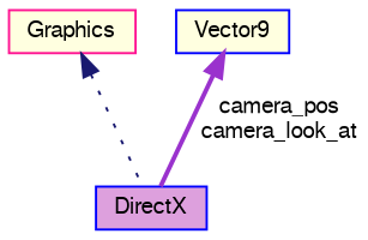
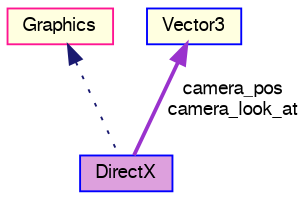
  digraph {
    node [color=blue fillcolor=lightyellow fontname=FreeSans fontsize=10 shape=record style=filled]
    edge [dir=back fontname=FreeSans fontsize=10 labelfontname=FreeSans labelfontsize=10]
    n1 [fillcolor=plum fontcolor=black height=0.2 label=DirectX width=0.4]
    n2 [color=deeppink height=0.2 label=Graphics width=0.4]
-   n3 [height=0.2 label=Vector9 width=0.4]
+   n3 [height=0.2 label=Vector3 width=0.4]
    n2 -> n1 [color=midnightblue style=dotted]
    n3 -> n1 [color=darkorchid3 label="camera_pos\ncamera_look_at" style=bold]
  }
